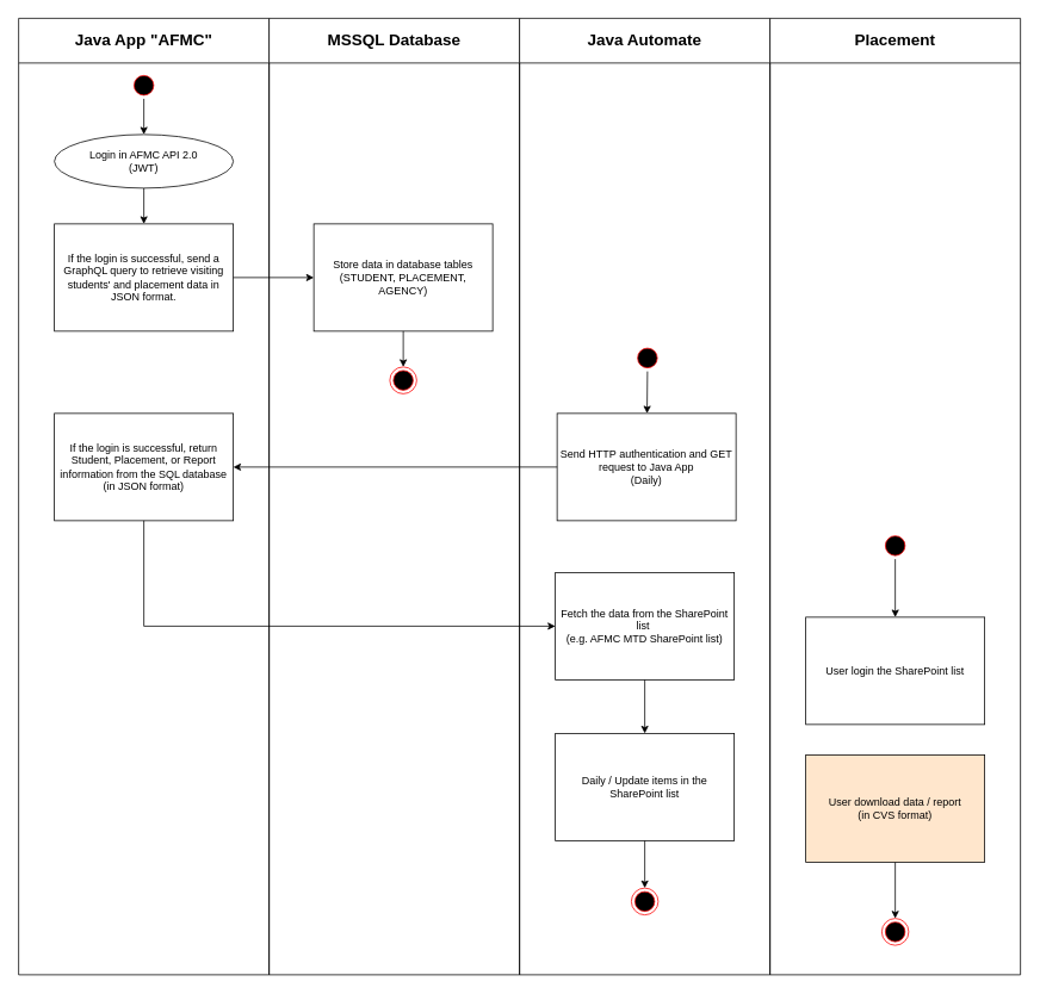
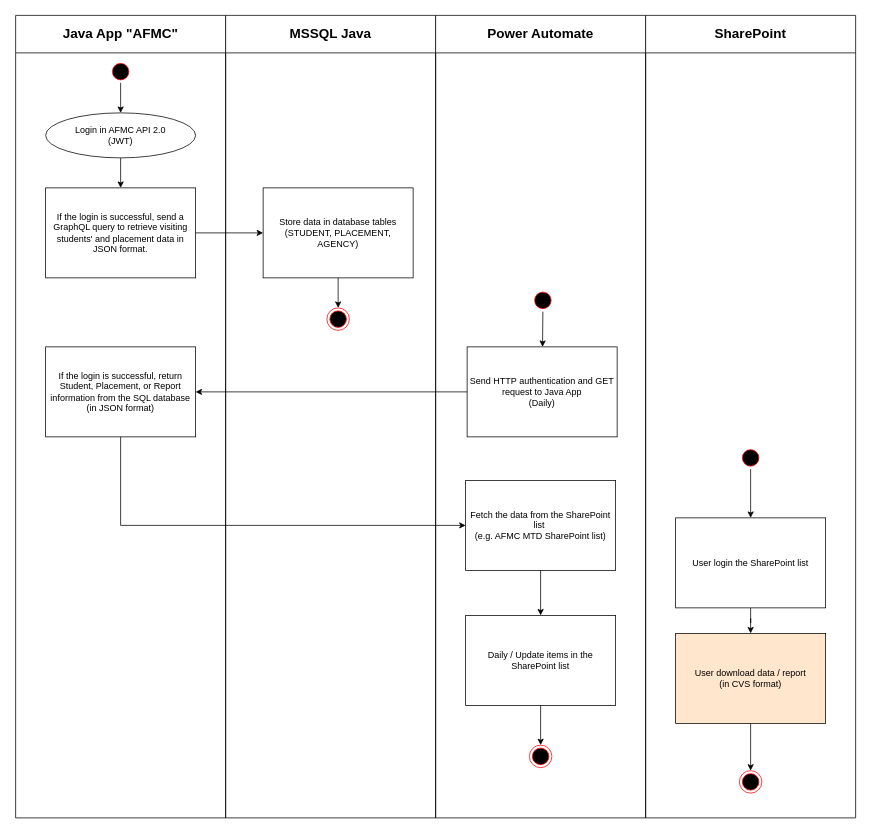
  <mxCell id="0" />
  <mxCell id="1" parent="0" />
  <mxCell id="2" value="&lt;font style=&quot;font-size: 18px;&quot;&gt;Java App &quot;AFMC&quot;&lt;/font&gt;" style="swimlane;whiteSpace=wrap;html=1;startSize=50;" vertex="1" parent="1"><mxGeometry x="20" y="20" width="280" height="1070" as="geometry" /></mxCell>
  <mxCell id="3" value="" style="ellipse;html=1;shape=startState;fillColor=#000000;strokeColor=#ff0000;" vertex="1" parent="2"><mxGeometry x="125" y="60" width="30" height="30" as="geometry" /></mxCell>
  <mxCell id="4" value="&lt;div&gt;Login in AFMC API 2.0 &lt;br&gt;&lt;/div&gt;&lt;div&gt;(JWT)&lt;br&gt;&lt;/div&gt;" style="ellipse;whiteSpace=wrap;html=1;" vertex="1" parent="2"><mxGeometry x="40" y="130" width="200" height="60" as="geometry" /></mxCell>
  <mxCell id="5" value="&lt;div class=&quot;flex flex-grow flex-col max-w-full&quot;&gt;&lt;div class=&quot;min-h-[20px] text-message flex flex-col items-start gap-3 whitespace-pre-wrap break-words [.text-message+&amp;amp;]:mt-5 overflow-x-auto&quot; data-message-id=&quot;ba4a94b0-e800-44d9-a552-1e2c5696c58b&quot; data-message-author-role=&quot;assistant&quot;&gt;&lt;div class=&quot;markdown prose w-full break-words dark:prose-invert dark&quot;&gt;&lt;p&gt;If the login is successful, send a GraphQL query to retrieve visiting students' and placement data in JSON format.&lt;/p&gt;&lt;/div&gt;&lt;/div&gt;&lt;/div&gt;" style="rounded=0;whiteSpace=wrap;html=1;" vertex="1" parent="2"><mxGeometry x="40" y="230" width="200" height="120" as="geometry" /></mxCell>
  <mxCell id="6" value="&lt;div class=&quot;flex flex-grow flex-col max-w-full&quot;&gt;&lt;div class=&quot;min-h-[20px] text-message flex flex-col items-start gap-3 whitespace-pre-wrap break-words [.text-message+&amp;amp;]:mt-5 overflow-x-auto&quot; data-message-id=&quot;58550d30-df5e-4ae6-811e-702b68abca88&quot; data-message-author-role=&quot;assistant&quot;&gt;&lt;div class=&quot;markdown prose w-full break-words dark:prose-invert dark&quot;&gt;&lt;p&gt;If the login is successful, return Student, Placement, or Report information from the SQL database (in JSON format)&lt;/p&gt;&lt;/div&gt;&lt;/div&gt;&lt;/div&gt;" style="rounded=0;whiteSpace=wrap;html=1;" vertex="1" parent="2"><mxGeometry x="40" y="442" width="200" height="120" as="geometry" /></mxCell>
  <mxCell id="7" value="" style="endArrow=classic;html=1;rounded=0;entryX=0.5;entryY=0;entryDx=0;entryDy=0;exitX=0.5;exitY=1;exitDx=0;exitDy=0;" edge="1" parent="2" source="3" target="4"><mxGeometry width="50" height="50" relative="1" as="geometry"><mxPoint x="470" y="80" as="sourcePoint" /><mxPoint x="510" y="320" as="targetPoint" /></mxGeometry></mxCell>
  <mxCell id="8" value="" style="endArrow=classic;html=1;rounded=0;" edge="1" parent="2" source="4" target="5"><mxGeometry width="50" height="50" relative="1" as="geometry"><mxPoint x="460" y="370" as="sourcePoint" /><mxPoint x="510" y="320" as="targetPoint" /></mxGeometry></mxCell>
- <mxCell id="9" value="MSSQL Database" style="swimlane;whiteSpace=wrap;html=1;fontSize=18;startSize=50;" vertex="1" parent="1"><mxGeometry x="300" y="20" width="280" height="1070" as="geometry" /></mxCell>
+ <mxCell id="9" value="MSSQL Java" style="swimlane;whiteSpace=wrap;html=1;fontSize=18;startSize=50;" vertex="1" parent="1"><mxGeometry x="300" y="20" width="280" height="1070" as="geometry" /></mxCell>
  <mxCell id="10" value="&lt;div&gt;Store data in database tables&lt;br&gt;&lt;/div&gt;&lt;div&gt;(STUDENT, PLACEMENT, AGENCY)&lt;br&gt;&lt;/div&gt;" style="rounded=0;whiteSpace=wrap;html=1;" vertex="1" parent="9"><mxGeometry x="50" y="230" width="200" height="120" as="geometry" /></mxCell>
  <mxCell id="11" value="" style="ellipse;html=1;shape=endState;fillColor=#000000;strokeColor=#ff0000;" vertex="1" parent="9"><mxGeometry x="135" y="390" width="30" height="30" as="geometry" /></mxCell>
  <mxCell id="12" value="" style="endArrow=classic;html=1;rounded=0;entryX=0.5;entryY=0;entryDx=0;entryDy=0;exitX=0.5;exitY=1;exitDx=0;exitDy=0;" edge="1" parent="9" source="10" target="11"><mxGeometry width="50" height="50" relative="1" as="geometry"><mxPoint x="180" y="370" as="sourcePoint" /><mxPoint x="230" y="320" as="targetPoint" /></mxGeometry></mxCell>
- <mxCell id="13" value="&lt;font style=&quot;font-size: 18px;&quot;&gt;Java Automate&lt;/font&gt;" style="swimlane;whiteSpace=wrap;html=1;startSize=50;" vertex="1" parent="1"><mxGeometry x="580" y="20" width="280" height="1070" as="geometry" /></mxCell>
+ <mxCell id="13" value="&lt;font style=&quot;font-size: 18px;&quot;&gt;Power Automate&lt;/font&gt;" style="swimlane;whiteSpace=wrap;html=1;startSize=50;" vertex="1" parent="1"><mxGeometry x="580" y="20" width="280" height="1070" as="geometry" /></mxCell>
  <mxCell id="14" value="" style="ellipse;html=1;shape=startState;fillColor=#000000;strokeColor=#ff0000;" vertex="1" parent="13"><mxGeometry x="128" y="365" width="30" height="30" as="geometry" /></mxCell>
  <mxCell id="15" value="&lt;div&gt;Send HTTP authentication and GET request to Java App&lt;/div&gt;&lt;div&gt;(Daily)&lt;br&gt;&lt;/div&gt;" style="rounded=0;whiteSpace=wrap;html=1;" vertex="1" parent="13"><mxGeometry x="42" y="442" width="200" height="120" as="geometry" /></mxCell>
  <mxCell id="16" value="&lt;div&gt;Fetch the data from the SharePoint list&amp;nbsp;&lt;/div&gt;&lt;div&gt;(e.g. AFMC MTD SharePoint list)&lt;/div&gt;" style="rounded=0;whiteSpace=wrap;html=1;" vertex="1" parent="13"><mxGeometry x="40" y="620" width="200" height="120" as="geometry" /></mxCell>
  <mxCell id="17" value="" style="ellipse;html=1;shape=endState;fillColor=#000000;strokeColor=#ff0000;" vertex="1" parent="13"><mxGeometry x="125" y="973" width="30" height="30" as="geometry" /></mxCell>
  <mxCell id="18" value="Daily / Update items in the SharePoint list" style="rounded=0;whiteSpace=wrap;html=1;" vertex="1" parent="13"><mxGeometry x="40" y="800" width="200" height="120" as="geometry" /></mxCell>
  <mxCell id="19" value="" style="endArrow=classic;html=1;rounded=0;exitX=0.5;exitY=1;exitDx=0;exitDy=0;" edge="1" parent="13" source="14" target="15"><mxGeometry width="50" height="50" relative="1" as="geometry"><mxPoint x="-410" y="412" as="sourcePoint" /><mxPoint x="-410" y="452" as="targetPoint" /></mxGeometry></mxCell>
  <mxCell id="20" value="" style="endArrow=classic;html=1;rounded=0;exitX=0.5;exitY=1;exitDx=0;exitDy=0;entryX=0.5;entryY=0;entryDx=0;entryDy=0;" edge="1" parent="13" source="16" target="18"><mxGeometry width="50" height="50" relative="1" as="geometry"><mxPoint x="130" y="810" as="sourcePoint" /><mxPoint x="-150" y="780" as="targetPoint" /></mxGeometry></mxCell>
  <mxCell id="21" value="" style="endArrow=classic;html=1;rounded=0;entryX=0.5;entryY=0;entryDx=0;entryDy=0;" edge="1" parent="13" source="18" target="17"><mxGeometry width="50" height="50" relative="1" as="geometry"><mxPoint x="130" y="810" as="sourcePoint" /><mxPoint x="180" y="760" as="targetPoint" /></mxGeometry></mxCell>
- <mxCell id="22" value="Placement" style="swimlane;whiteSpace=wrap;html=1;startSize=50;fontSize=18;" vertex="1" parent="1"><mxGeometry x="860" y="20" width="280" height="1070" as="geometry" /></mxCell>
+ <mxCell id="22" value="SharePoint" style="swimlane;whiteSpace=wrap;html=1;startSize=50;fontSize=18;" vertex="1" parent="1"><mxGeometry x="860" y="20" width="280" height="1070" as="geometry" /></mxCell>
+ <mxCell id="23" value="" style="edgeStyle=orthogonalEdgeStyle;rounded=0;orthogonalLoop=1;jettySize=auto;html=1;" edge="1" parent="22" source="24" target="28"><mxGeometry relative="1" as="geometry" /></mxCell>
  <mxCell id="24" value="User login the SharePoint list" style="rounded=0;whiteSpace=wrap;html=1;" vertex="1" parent="22"><mxGeometry x="40" y="670" width="200" height="120" as="geometry" /></mxCell>
  <mxCell id="25" style="edgeStyle=orthogonalEdgeStyle;rounded=0;orthogonalLoop=1;jettySize=auto;html=1;exitX=0.5;exitY=1;exitDx=0;exitDy=0;entryX=0.5;entryY=0;entryDx=0;entryDy=0;" edge="1" parent="22" source="26" target="24"><mxGeometry relative="1" as="geometry" /></mxCell>
  <mxCell id="26" value="" style="ellipse;html=1;shape=startState;fillColor=#000000;strokeColor=#ff0000;" vertex="1" parent="22"><mxGeometry x="125" y="575" width="30" height="30" as="geometry" /></mxCell>
  <mxCell id="27" value="" style="edgeStyle=orthogonalEdgeStyle;rounded=0;orthogonalLoop=1;jettySize=auto;html=1;" edge="1" parent="22" source="28" target="29"><mxGeometry relative="1" as="geometry" /></mxCell>
  <mxCell id="28" value="User download data / report &lt;br&gt;(in CVS format)" style="rounded=0;whiteSpace=wrap;html=1;fillColor=#ffe6cc;" vertex="1" parent="22"><mxGeometry x="40" y="824" width="200" height="120" as="geometry" /></mxCell>
  <mxCell id="29" value="" style="ellipse;html=1;shape=endState;fillColor=#000000;strokeColor=#ff0000;" vertex="1" parent="22"><mxGeometry x="125" y="1007" width="30" height="30" as="geometry" /></mxCell>
  <mxCell id="30" value="" style="endArrow=classic;html=1;rounded=0;exitX=1;exitY=0.5;exitDx=0;exitDy=0;entryX=0;entryY=0.5;entryDx=0;entryDy=0;" edge="1" parent="1" source="5" target="10"><mxGeometry width="50" height="50" relative="1" as="geometry"><mxPoint x="480" y="390" as="sourcePoint" /><mxPoint x="530" y="340" as="targetPoint" /></mxGeometry></mxCell>
  <mxCell id="31" value="" style="endArrow=classic;html=1;rounded=0;entryX=1;entryY=0.5;entryDx=0;entryDy=0;" edge="1" parent="1" source="15" target="6"><mxGeometry width="50" height="50" relative="1" as="geometry"><mxPoint x="510" y="510" as="sourcePoint" /><mxPoint x="560" y="460" as="targetPoint" /></mxGeometry></mxCell>
  <mxCell id="32" value="" style="endArrow=classic;html=1;rounded=0;exitX=0.5;exitY=1;exitDx=0;exitDy=0;entryX=0;entryY=0.5;entryDx=0;entryDy=0;" edge="1" parent="1" source="6" target="16"><mxGeometry width="50" height="50" relative="1" as="geometry"><mxPoint x="730" y="402" as="sourcePoint" /><mxPoint x="730" y="472" as="targetPoint" /><Array as="points"><mxPoint x="160" y="700" /></Array></mxGeometry></mxCell>
